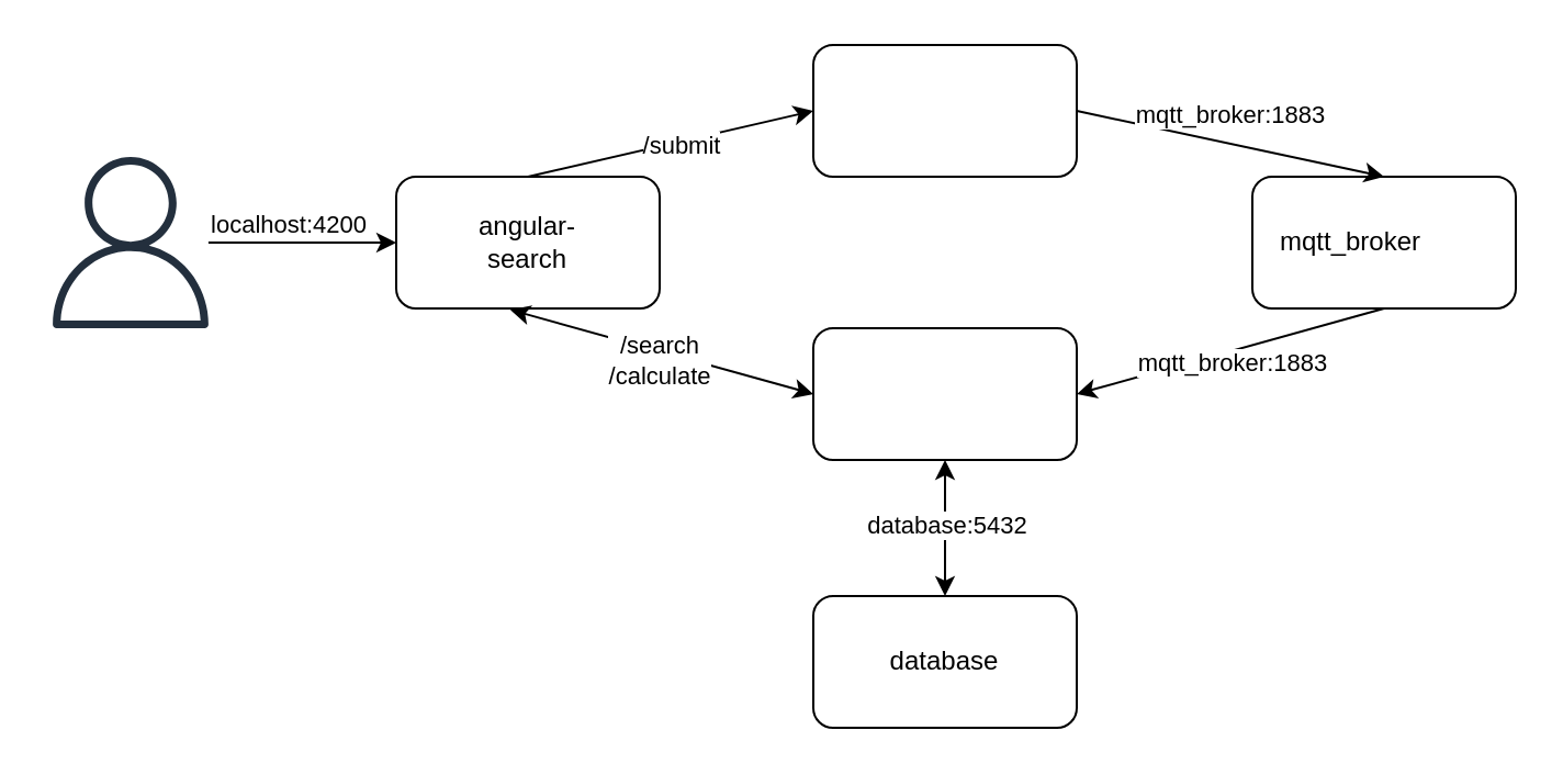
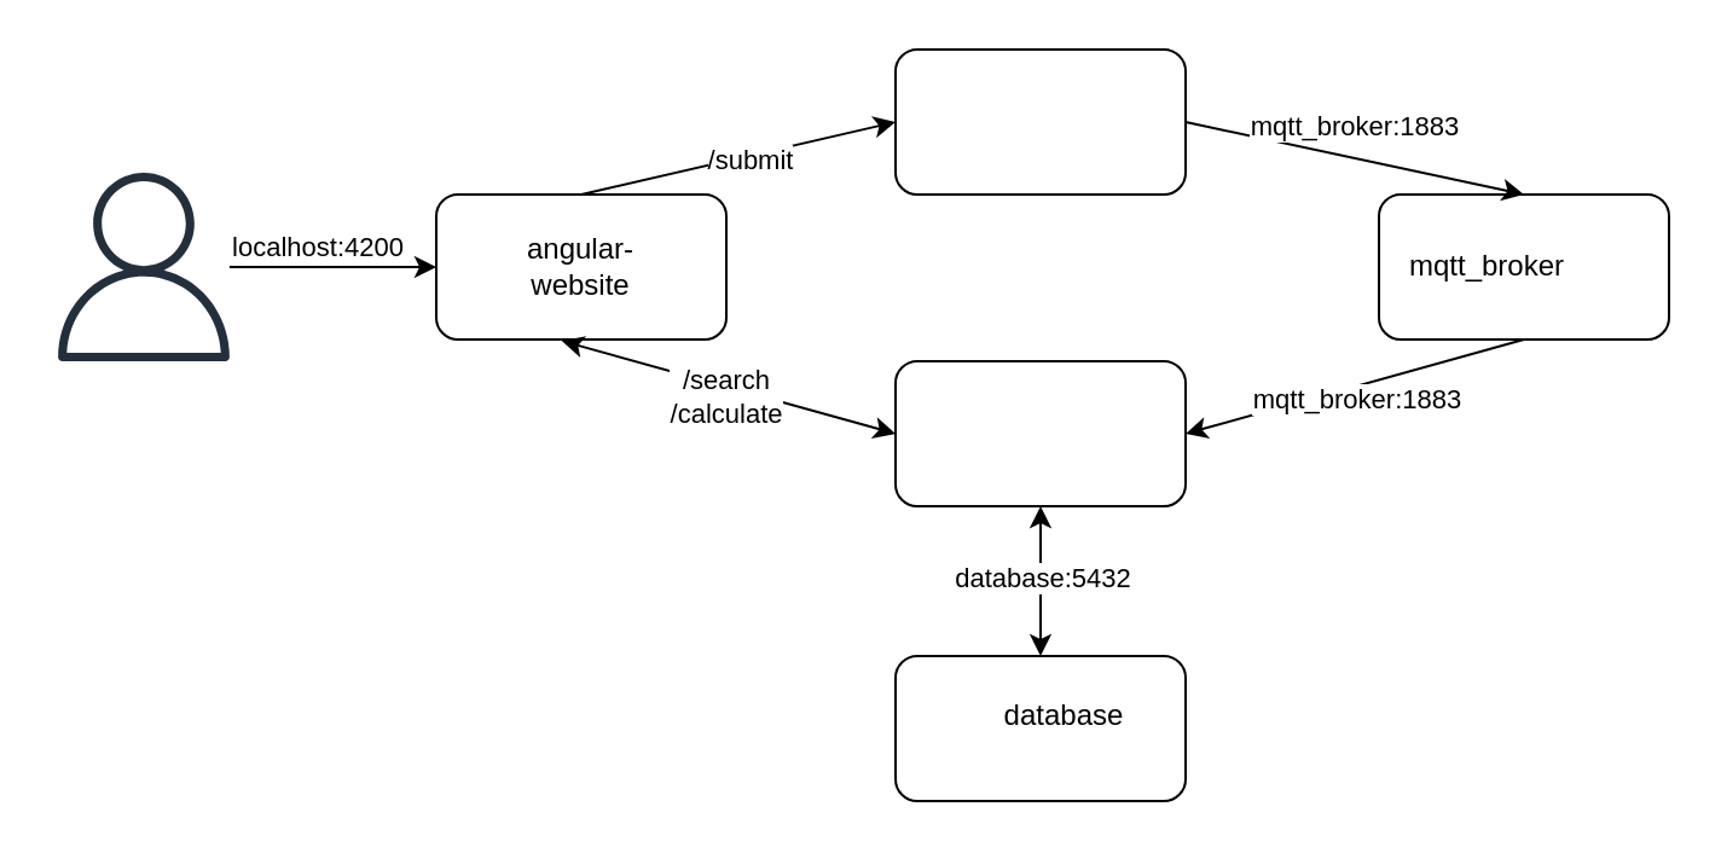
  <mxCell id="0" />
  <mxCell id="1" parent="0" />
  <mxCell id="2" value="" style="rounded=1;whiteSpace=wrap;html=1;" vertex="1" parent="1"><mxGeometry x="180" y="80" width="120" height="60" as="geometry" /></mxCell>
  <mxCell id="3" value="" style="rounded=1;whiteSpace=wrap;html=1;" vertex="1" parent="1"><mxGeometry x="370" y="20" width="120" height="60" as="geometry" /></mxCell>
  <mxCell id="4" value="" style="rounded=1;whiteSpace=wrap;html=1;" vertex="1" parent="1"><mxGeometry x="370" y="149" width="120" height="60" as="geometry" /></mxCell>
  <mxCell id="5" value="" style="rounded=1;whiteSpace=wrap;html=1;" vertex="1" parent="1"><mxGeometry x="370" y="271" width="120" height="60" as="geometry" /></mxCell>
  <mxCell id="6" value="" style="rounded=1;whiteSpace=wrap;html=1;" vertex="1" parent="1"><mxGeometry x="570" y="80" width="120" height="60" as="geometry" /></mxCell>
  <mxCell id="7" value="" style="sketch=0;outlineConnect=0;fontColor=#232F3E;gradientColor=none;fillColor=#232F3D;strokeColor=none;dashed=0;verticalLabelPosition=bottom;verticalAlign=top;align=center;html=1;fontSize=12;fontStyle=0;aspect=fixed;pointerEvents=1;shape=mxgraph.aws4.user;" vertex="1" parent="1"><mxGeometry x="20" y="71" width="78" height="78" as="geometry" /></mxCell>
- <mxCell id="8" value="angular-search" style="text;html=1;strokeColor=none;fillColor=none;align=center;verticalAlign=middle;whiteSpace=wrap;rounded=0;" vertex="1" parent="1"><mxGeometry x="210" y="95" width="60" height="30" as="geometry" /></mxCell>
- <mxCell id="9" value="database" style="text;html=1;strokeColor=none;fillColor=none;align=center;verticalAlign=middle;whiteSpace=wrap;rounded=0;" vertex="1" parent="1"><mxGeometry x="400" y="286" width="60" height="30" as="geometry" /></mxCell>
+ <mxCell id="8" value="angular-website" style="text;html=1;strokeColor=none;fillColor=none;align=center;verticalAlign=middle;whiteSpace=wrap;rounded=0;" vertex="1" parent="1"><mxGeometry x="210" y="95" width="60" height="30" as="geometry" /></mxCell>
+ <mxCell id="9" value="database" style="text;html=1;strokeColor=none;fillColor=none;align=center;verticalAlign=middle;whiteSpace=wrap;rounded=0;" vertex="1" parent="1"><mxGeometry x="410" y="281" width="60" height="30" as="geometry" /></mxCell>
  <mxCell id="10" value="mqtt_broker" style="text;html=1;strokeColor=none;fillColor=none;align=center;verticalAlign=middle;whiteSpace=wrap;rounded=0;" vertex="1" parent="1"><mxGeometry x="585" y="95" width="60" height="30" as="geometry" /></mxCell>
  <mxCell id="11" value="" style="endArrow=classic;html=1;rounded=0;entryX=0;entryY=0.5;entryDx=0;entryDy=0;" edge="1" parent="1" source="7" target="2"><mxGeometry width="50" height="50" relative="1" as="geometry"><mxPoint x="390" y="131" as="sourcePoint" /><mxPoint x="440" y="81" as="targetPoint" /></mxGeometry></mxCell>
  <mxCell id="12" value="localhost:4200" style="edgeLabel;html=1;align=center;verticalAlign=middle;resizable=0;points=[];" vertex="1" connectable="0" parent="11"><mxGeometry x="-0.244" y="1" relative="1" as="geometry"><mxPoint x="4" y="-8" as="offset" /></mxGeometry></mxCell>
  <mxCell id="13" value="" style="endArrow=classic;html=1;rounded=0;exitX=0.5;exitY=0;exitDx=0;exitDy=0;entryX=0;entryY=0.5;entryDx=0;entryDy=0;" edge="1" parent="1" source="2" target="3"><mxGeometry width="50" height="50" relative="1" as="geometry"><mxPoint x="390" y="131" as="sourcePoint" /><mxPoint x="440" y="81" as="targetPoint" /></mxGeometry></mxCell>
  <mxCell id="14" value="/submit" style="edgeLabel;html=1;align=center;verticalAlign=middle;resizable=0;points=[];" vertex="1" connectable="0" parent="13"><mxGeometry x="-0.089" y="2" relative="1" as="geometry"><mxPoint x="11" y="1" as="offset" /></mxGeometry></mxCell>
  <mxCell id="15" value="" style="endArrow=classic;html=1;rounded=0;exitX=0.433;exitY=1.01;exitDx=0;exitDy=0;exitPerimeter=0;entryX=0;entryY=0.5;entryDx=0;entryDy=0;startArrow=classic;startFill=1;" edge="1" parent="1" source="2" target="4"><mxGeometry width="50" height="50" relative="1" as="geometry"><mxPoint x="390" y="131" as="sourcePoint" /><mxPoint x="440" y="81" as="targetPoint" /></mxGeometry></mxCell>
  <mxCell id="16" value="/search&lt;br&gt;/calculate" style="edgeLabel;html=1;align=center;verticalAlign=middle;resizable=0;points=[];" vertex="1" connectable="0" parent="15"><mxGeometry x="-0.162" relative="1" as="geometry"><mxPoint x="10" y="7" as="offset" /></mxGeometry></mxCell>
  <mxCell id="17" value="" style="endArrow=classic;html=1;rounded=0;exitX=1;exitY=0.5;exitDx=0;exitDy=0;entryX=0.5;entryY=0;entryDx=0;entryDy=0;" edge="1" parent="1" source="3" target="6"><mxGeometry width="50" height="50" relative="1" as="geometry"><mxPoint x="390" y="131" as="sourcePoint" /><mxPoint x="440" y="81" as="targetPoint" /></mxGeometry></mxCell>
  <mxCell id="18" value="mqtt_broker:1883" style="edgeLabel;html=1;align=center;verticalAlign=middle;resizable=0;points=[];" vertex="1" connectable="0" parent="17"><mxGeometry x="-0.316" relative="1" as="geometry"><mxPoint x="22" y="-9" as="offset" /></mxGeometry></mxCell>
  <mxCell id="19" value="" style="endArrow=classic;html=1;rounded=0;exitX=0.5;exitY=1;exitDx=0;exitDy=0;entryX=1;entryY=0.5;entryDx=0;entryDy=0;" edge="1" parent="1" source="6" target="4"><mxGeometry width="50" height="50" relative="1" as="geometry"><mxPoint x="390" y="131" as="sourcePoint" /><mxPoint x="440" y="81" as="targetPoint" /></mxGeometry></mxCell>
  <mxCell id="20" value="mqtt_broker:1883" style="edgeLabel;html=1;align=center;verticalAlign=middle;resizable=0;points=[];" vertex="1" connectable="0" parent="19"><mxGeometry x="0.29" relative="1" as="geometry"><mxPoint x="21" y="-1" as="offset" /></mxGeometry></mxCell>
  <mxCell id="21" value="" style="endArrow=classic;startArrow=classic;html=1;rounded=0;exitX=0.5;exitY=0;exitDx=0;exitDy=0;entryX=0.5;entryY=1;entryDx=0;entryDy=0;" edge="1" parent="1" source="5" target="4"><mxGeometry width="50" height="50" relative="1" as="geometry"><mxPoint x="390" y="131" as="sourcePoint" /><mxPoint x="440" y="81" as="targetPoint" /></mxGeometry></mxCell>
  <mxCell id="22" value="database:5432" style="edgeLabel;html=1;align=center;verticalAlign=middle;resizable=0;points=[];" vertex="1" connectable="0" parent="21"><mxGeometry x="0.077" relative="1" as="geometry"><mxPoint as="offset" /></mxGeometry></mxCell>
